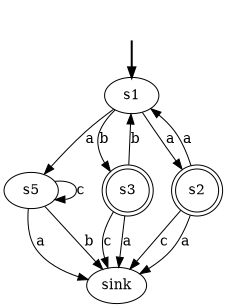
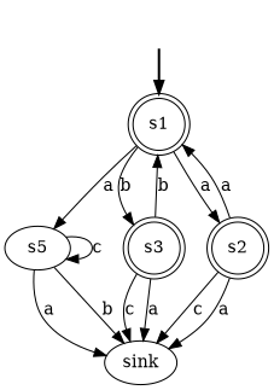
  digraph {
    fake [style=invisible]
-   s1 [root=true]
+   s1 [root=true shape=doublecircle]
    s5
    s3 [shape=doublecircle]
    s2 [shape=doublecircle]
    sink
    fake -> s1 [style=bold]
    s1 -> s5 [label=a]
    s1 -> s3 [label=b]
    s1 -> s2 [label=a]
    s5 -> s5 [label=c]
    s5 -> sink [label=a]
    s5 -> sink [label=b]
    s3 -> s1 [label=b]
    s3 -> sink [label=c]
    s3 -> sink [label=a]
    s2 -> s1 [label=a]
    s2 -> sink [label=c]
    s2 -> sink [label=a]
  }
